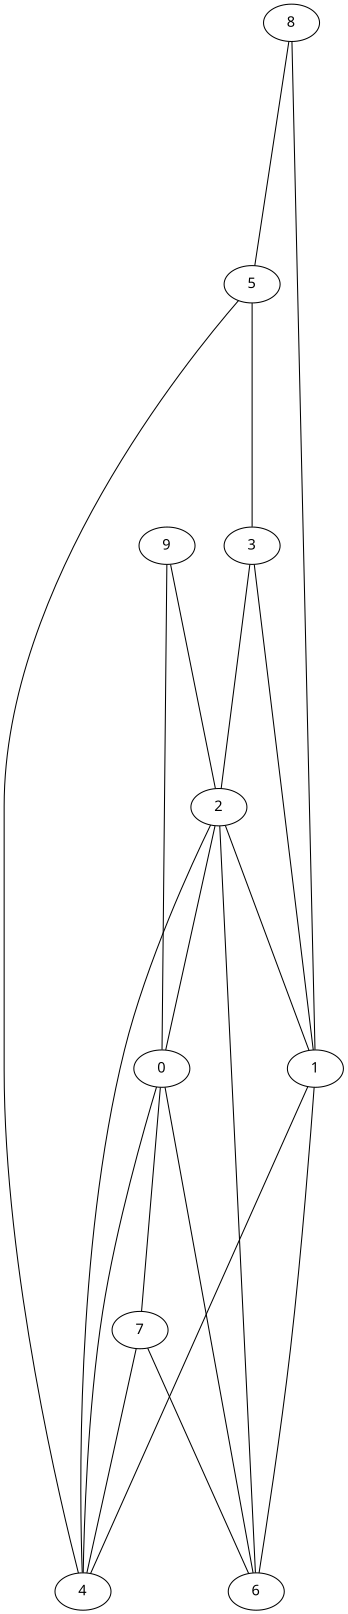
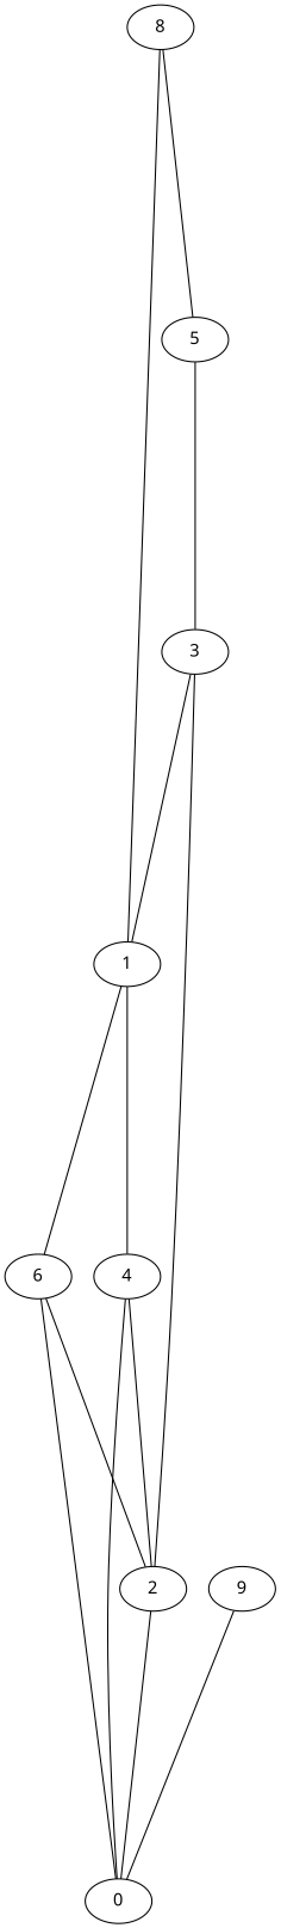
  digraph {
    fontname="Noto Sans"
    ranksep=3
    root=0
    node [fontname="Noto Sans"]
    edge [arrowhead=none fontname="Noto Sans"]
    2
    0
    1
-   7
    4
    6
    8
    5
    3
    9
    2 -> 0
-   2 -> 1
-   0 -> 7
    1 -> 4
    1 -> 6
-   7 -> 4
-   7 -> 6
    4 -> 2
    4 -> 0
    6 -> 2
    6 -> 0
    8 -> 1
    8 -> 5
-   5 -> 4
    5 -> 3
    3 -> 2
    3 -> 1
-   9 -> 2
    9 -> 0
  }
